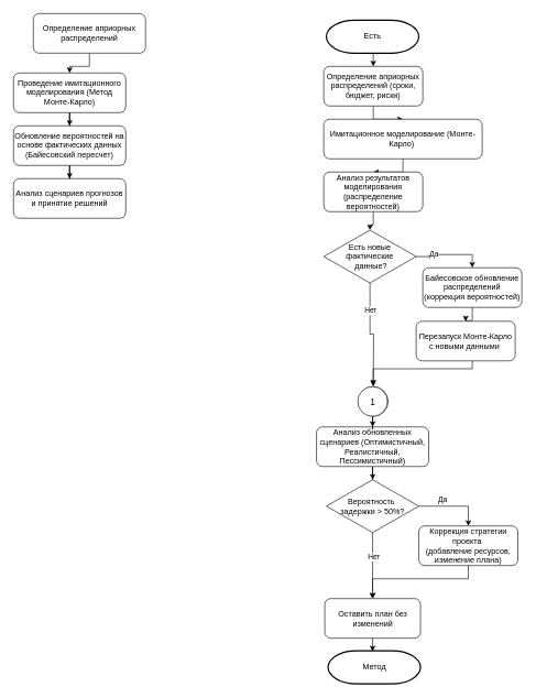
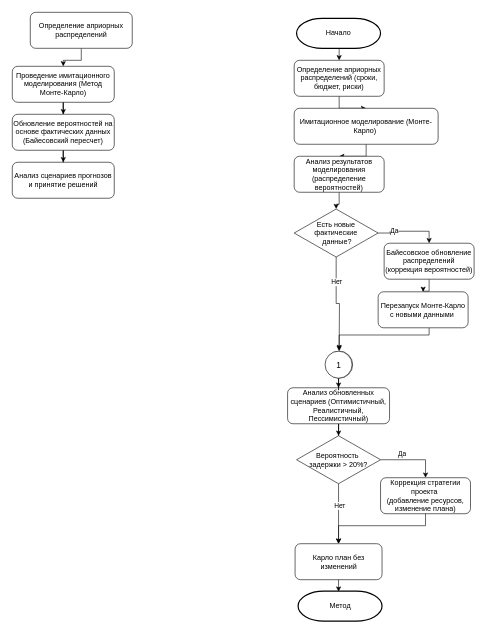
  <mxCell id="0" />
  <mxCell id="1" parent="0" />
  <mxCell id="2" style="edgeStyle=orthogonalEdgeStyle;rounded=0;orthogonalLoop=1;jettySize=auto;html=1;entryX=0.5;entryY=0;entryDx=0;entryDy=0;" parent="1" target="4" edge="1"><mxGeometry relative="1" as="geometry"><mxPoint x="565" y="80" as="sourcePoint" /></mxGeometry></mxCell>
  <mxCell id="3" style="edgeStyle=orthogonalEdgeStyle;rounded=0;orthogonalLoop=1;jettySize=auto;html=1;entryX=0.5;entryY=0;entryDx=0;entryDy=0;" parent="1" source="4" target="6" edge="1"><mxGeometry relative="1" as="geometry" /></mxCell>
  <mxCell id="4" value="Определение априорных распределений (сроки, бюджет, риски)" style="rounded=1;whiteSpace=wrap;html=1;" parent="1" vertex="1"><mxGeometry x="490" y="100" width="150" height="60" as="geometry" /></mxCell>
  <mxCell id="5" style="edgeStyle=orthogonalEdgeStyle;rounded=0;orthogonalLoop=1;jettySize=auto;html=1;entryX=0.5;entryY=0;entryDx=0;entryDy=0;" parent="1" source="6" target="8" edge="1"><mxGeometry relative="1" as="geometry" /></mxCell>
  <mxCell id="6" value="Имитационное моделирование (Монте-Карло)&amp;nbsp;" style="rounded=1;whiteSpace=wrap;html=1;" parent="1" vertex="1"><mxGeometry x="490" y="180" width="240" height="60" as="geometry" /></mxCell>
  <mxCell id="7" style="edgeStyle=orthogonalEdgeStyle;rounded=0;orthogonalLoop=1;jettySize=auto;html=1;entryX=0.5;entryY=0;entryDx=0;entryDy=0;" parent="1" source="8" target="15" edge="1"><mxGeometry relative="1" as="geometry" /></mxCell>
  <mxCell id="8" value="Анализ результатов моделирования (распределение вероятностей)  " style="rounded=1;whiteSpace=wrap;html=1;" parent="1" vertex="1"><mxGeometry x="490" y="260" width="150" height="60" as="geometry" /></mxCell>
  <mxCell id="9" style="edgeStyle=orthogonalEdgeStyle;rounded=0;orthogonalLoop=1;jettySize=auto;html=1;entryX=0.5;entryY=0;entryDx=0;entryDy=0;" parent="1" source="10" target="17" edge="1"><mxGeometry relative="1" as="geometry" /></mxCell>
  <mxCell id="10" value="Байесовское обновление распределений (коррекция вероятностей)" style="rounded=1;whiteSpace=wrap;html=1;" parent="1" vertex="1"><mxGeometry x="640" y="405" width="150" height="60" as="geometry" /></mxCell>
  <mxCell id="11" style="edgeStyle=orthogonalEdgeStyle;rounded=0;orthogonalLoop=1;jettySize=auto;html=1;entryX=0.5;entryY=0;entryDx=0;entryDy=0;" parent="1" source="15" target="10" edge="1"><mxGeometry relative="1" as="geometry" /></mxCell>
  <mxCell id="12" value="Да" style="edgeLabel;html=1;align=center;verticalAlign=middle;resizable=0;points=[];" parent="11" vertex="1" connectable="0"><mxGeometry x="-0.458" y="2" relative="1" as="geometry"><mxPoint as="offset" /></mxGeometry></mxCell>
  <mxCell id="13" style="edgeStyle=orthogonalEdgeStyle;rounded=0;orthogonalLoop=1;jettySize=auto;html=1;" parent="1" source="15" edge="1"><mxGeometry relative="1" as="geometry"><mxPoint x="565" y="583" as="targetPoint" /></mxGeometry></mxCell>
  <mxCell id="14" value="Нет" style="edgeLabel;html=1;align=center;verticalAlign=middle;resizable=0;points=[];" parent="13" vertex="1" connectable="0"><mxGeometry x="-0.089" y="1" relative="1" as="geometry"><mxPoint x="-1" y="-32" as="offset" /></mxGeometry></mxCell>
  <mxCell id="15" value="Есть новые фактические&lt;div&gt;&amp;nbsp;данные?&lt;/div&gt;" style="rhombus;whiteSpace=wrap;html=1;" parent="1" vertex="1"><mxGeometry x="490" y="348" width="140" height="80" as="geometry" /></mxCell>
  <mxCell id="16" style="edgeStyle=orthogonalEdgeStyle;rounded=0;orthogonalLoop=1;jettySize=auto;html=1;" parent="1" source="17" edge="1"><mxGeometry relative="1" as="geometry"><mxPoint x="565" y="585" as="targetPoint" /><Array as="points"><mxPoint x="715" y="558" /><mxPoint x="565" y="558" /></Array></mxGeometry></mxCell>
  <mxCell id="17" value="Перезапуск Монте-Карло с новыми данными&amp;nbsp;" style="rounded=1;whiteSpace=wrap;html=1;" parent="1" vertex="1"><mxGeometry x="630" y="486" width="150" height="60" as="geometry" /></mxCell>
  <mxCell id="18" style="edgeStyle=orthogonalEdgeStyle;rounded=0;orthogonalLoop=1;jettySize=auto;html=1;entryX=0.5;entryY=0;entryDx=0;entryDy=0;" parent="1" source="19" target="22" edge="1"><mxGeometry relative="1" as="geometry" /></mxCell>
  <mxCell id="19" value="Анализ обновленных сценариев (Оптимистичный, Реалистичный, Пессимистичный)" style="rounded=1;whiteSpace=wrap;html=1;" parent="1" vertex="1"><mxGeometry x="479" y="646" width="170" height="60" as="geometry" /></mxCell>
  <mxCell id="20" style="edgeStyle=orthogonalEdgeStyle;rounded=0;orthogonalLoop=1;jettySize=auto;html=1;entryX=0.5;entryY=0;entryDx=0;entryDy=0;" parent="1" target="23" edge="1"><mxGeometry relative="1" as="geometry"><mxPoint x="634" y="766" as="sourcePoint" /><mxPoint x="779" y="756" as="targetPoint" /><Array as="points"><mxPoint x="709" y="766" /></Array></mxGeometry></mxCell>
  <mxCell id="21" value="Да" style="edgeLabel;html=1;align=center;verticalAlign=middle;resizable=0;points=[];" parent="20" vertex="1" connectable="0"><mxGeometry x="-0.386" y="3" relative="1" as="geometry"><mxPoint x="3" y="-7" as="offset" /></mxGeometry></mxCell>
- <mxCell id="22" value="Вероятность&amp;nbsp;&lt;div&gt;задержки &amp;gt; &lt;span class=&quot;hljs-number&quot;&gt;50&lt;/span&gt;%?&lt;/div&gt;" style="rhombus;whiteSpace=wrap;html=1;" parent="1" vertex="1"><mxGeometry x="494" y="726" width="140" height="80" as="geometry" /></mxCell>
+ <mxCell id="22" value="Вероятность&amp;nbsp;&lt;div&gt;задержки &amp;gt; &lt;span class=&quot;hljs-number&quot;&gt;20&lt;/span&gt;%?&lt;/div&gt;" style="rhombus;whiteSpace=wrap;html=1;" parent="1" vertex="1"><mxGeometry x="494" y="726" width="140" height="80" as="geometry" /></mxCell>
  <mxCell id="23" value="Коррекция стратегии проекта&amp;nbsp;&lt;div&gt;(добавление ресурсов, изменение плана)&lt;/div&gt;" style="rounded=1;whiteSpace=wrap;html=1;" parent="1" vertex="1"><mxGeometry x="634" y="796" width="150" height="60" as="geometry" /></mxCell>
  <mxCell id="24" value="" style="endArrow=classic;html=1;rounded=0;entryX=0.5;entryY=0;entryDx=0;entryDy=0;exitX=0.5;exitY=1;exitDx=0;exitDy=0;" parent="1" source="23" edge="1"><mxGeometry width="50" height="50" relative="1" as="geometry"><mxPoint x="679" y="926" as="sourcePoint" /><mxPoint x="564" y="906" as="targetPoint" /><Array as="points"><mxPoint x="709" y="876" /><mxPoint x="564" y="876" /></Array></mxGeometry></mxCell>
  <mxCell id="25" value="" style="endArrow=classic;html=1;rounded=0;exitX=0.5;exitY=1;exitDx=0;exitDy=0;entryX=0.5;entryY=0;entryDx=0;entryDy=0;" parent="1" source="22" edge="1"><mxGeometry width="50" height="50" relative="1" as="geometry"><mxPoint x="529" y="876" as="sourcePoint" /><mxPoint x="564" y="906" as="targetPoint" /></mxGeometry></mxCell>
  <mxCell id="26" value="Нет" style="edgeLabel;html=1;align=center;verticalAlign=middle;resizable=0;points=[];" parent="25" vertex="1" connectable="0"><mxGeometry x="-0.285" y="1" relative="1" as="geometry"><mxPoint as="offset" /></mxGeometry></mxCell>
- <mxCell id="27" value="Оставить план без изменений" style="rounded=1;whiteSpace=wrap;html=1;" parent="1" vertex="1"><mxGeometry x="491.5" y="906" width="145" height="60" as="geometry" /></mxCell>
+ <mxCell id="27" value="Карло план без изменений" style="rounded=1;whiteSpace=wrap;html=1;" parent="1" vertex="1"><mxGeometry x="491.5" y="906" width="145" height="60" as="geometry" /></mxCell>
  <mxCell id="28" style="edgeStyle=orthogonalEdgeStyle;rounded=0;orthogonalLoop=1;jettySize=auto;html=1;entryX=0.5;entryY=0;entryDx=0;entryDy=0;entryPerimeter=0;" parent="1" source="27" edge="1"><mxGeometry relative="1" as="geometry"><mxPoint x="564" y="986" as="targetPoint" /></mxGeometry></mxCell>
  <mxCell id="29" style="edgeStyle=orthogonalEdgeStyle;rounded=0;orthogonalLoop=1;jettySize=auto;html=1;" parent="1" source="30" target="32" edge="1"><mxGeometry relative="1" as="geometry" /></mxCell>
  <mxCell id="30" value="Определение априорных распределений" style="rounded=1;whiteSpace=wrap;html=1;" parent="1" vertex="1"><mxGeometry x="50" y="20" width="170" height="60" as="geometry" /></mxCell>
  <mxCell id="31" style="edgeStyle=orthogonalEdgeStyle;rounded=0;orthogonalLoop=1;jettySize=auto;html=1;entryX=0.5;entryY=0;entryDx=0;entryDy=0;" parent="1" source="32" target="35" edge="1"><mxGeometry relative="1" as="geometry" /></mxCell>
  <mxCell id="32" value="Проведение имитационного моделирования (Метод Монте-Карло)" style="rounded=1;whiteSpace=wrap;html=1;" parent="1" vertex="1"><mxGeometry x="20" y="110" width="170" height="60" as="geometry" /></mxCell>
  <mxCell id="33" value="Анализ сценариев прогнозов и принятие решений" style="rounded=1;whiteSpace=wrap;html=1;" parent="1" vertex="1"><mxGeometry x="20" y="270" width="170" height="60" as="geometry" /></mxCell>
  <mxCell id="34" style="edgeStyle=orthogonalEdgeStyle;rounded=0;orthogonalLoop=1;jettySize=auto;html=1;entryX=0.5;entryY=0;entryDx=0;entryDy=0;" parent="1" source="35" target="33" edge="1"><mxGeometry relative="1" as="geometry" /></mxCell>
  <mxCell id="35" value="Обновление вероятностей на основе фактических данных (Байесовский пересчет)" style="rounded=1;whiteSpace=wrap;html=1;" parent="1" vertex="1"><mxGeometry x="20" y="190" width="170" height="60" as="geometry" /></mxCell>
  <mxCell id="36" value="&lt;font style=&quot;font-size: 14px;&quot;&gt;1&lt;/font&gt;" style="ellipse;whiteSpace=wrap;html=1;aspect=fixed;" parent="1" vertex="1"><mxGeometry x="542.5" y="585" width="45" height="45" as="geometry" /></mxCell>
  <mxCell id="37" style="edgeStyle=orthogonalEdgeStyle;rounded=0;orthogonalLoop=1;jettySize=auto;html=1;entryX=0.5;entryY=0;entryDx=0;entryDy=0;" parent="1" source="38" target="19" edge="1"><mxGeometry relative="1" as="geometry" /></mxCell>
  <mxCell id="38" value="&lt;font style=&quot;font-size: 14px;&quot;&gt;1&lt;/font&gt;" style="ellipse;whiteSpace=wrap;html=1;aspect=fixed;" parent="1" vertex="1"><mxGeometry x="541.5" y="585" width="45" height="45" as="geometry" /></mxCell>
- <mxCell id="39" value="Есть" style="strokeWidth=2;html=1;shape=mxgraph.flowchart.terminator;whiteSpace=wrap;" parent="1" vertex="1"><mxGeometry x="494" y="30" width="140" height="50" as="geometry" /></mxCell>
+ <mxCell id="39" value="Начало" style="strokeWidth=2;html=1;shape=mxgraph.flowchart.terminator;whiteSpace=wrap;" parent="1" vertex="1"><mxGeometry x="494" y="30" width="140" height="50" as="geometry" /></mxCell>
  <mxCell id="40" value="Метод" style="strokeWidth=2;html=1;shape=mxgraph.flowchart.terminator;whiteSpace=wrap;" parent="1" vertex="1"><mxGeometry x="496.5" y="985" width="140" height="50" as="geometry" /></mxCell>
